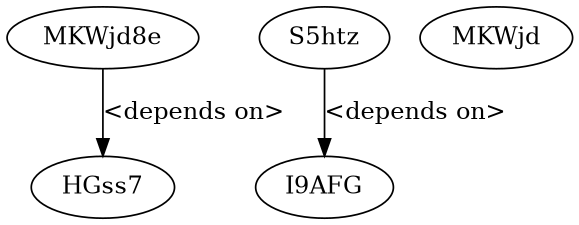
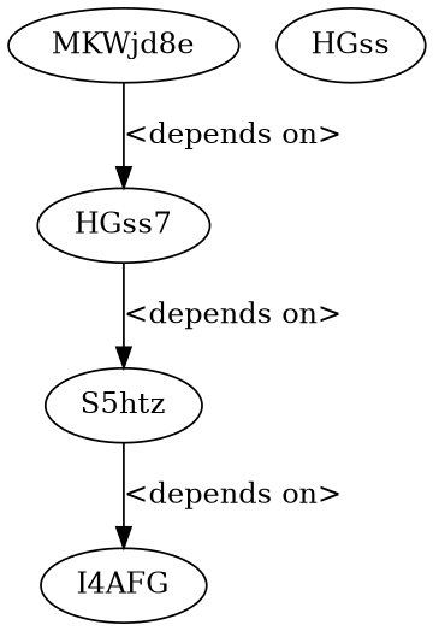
  digraph {
    n1 [label=MKWjd8e]
    n2 [label=HGss7]
    n3 [label=S5htz]
-   n4 [label=I9AFG]
-   n5 [label=MKWjd]
+   n4 [label=I4AFG]
+   n5 [label=HGss]
    n1 -> n2 [label="<depends on>"]
+   n2 -> n3 [label="<depends on>"]
    n3 -> n4 [label="<depends on>"]
  }
